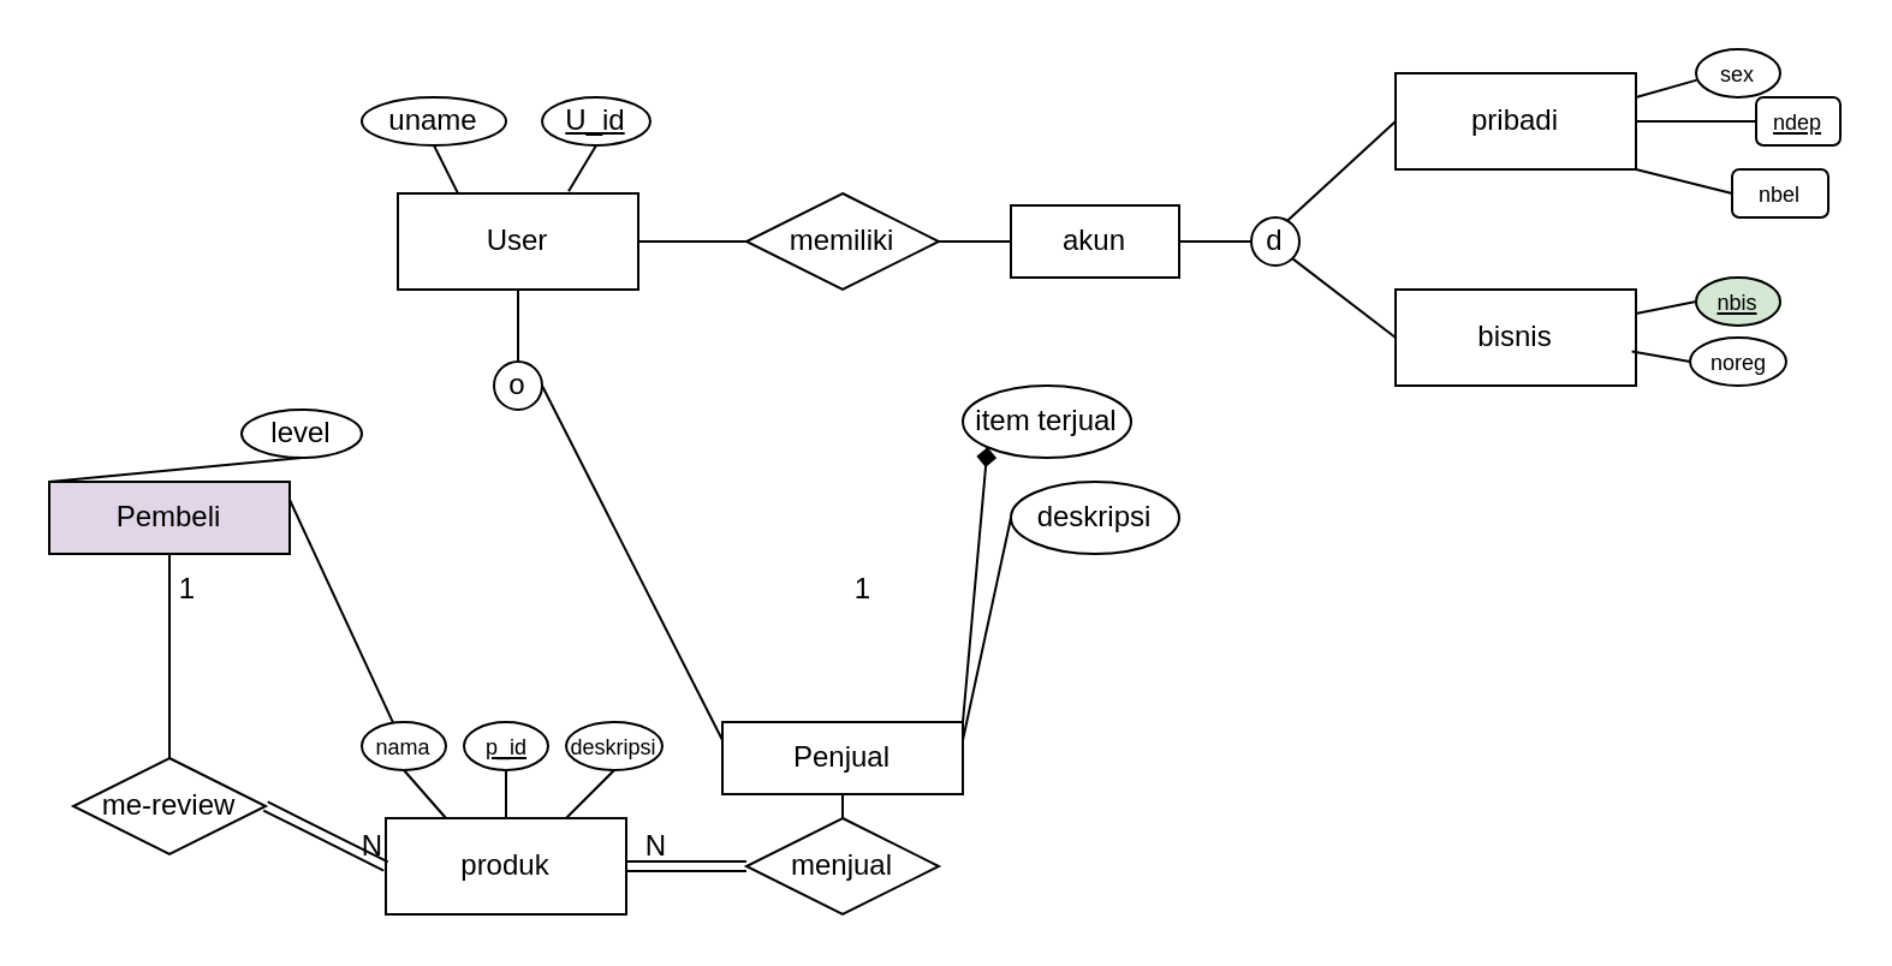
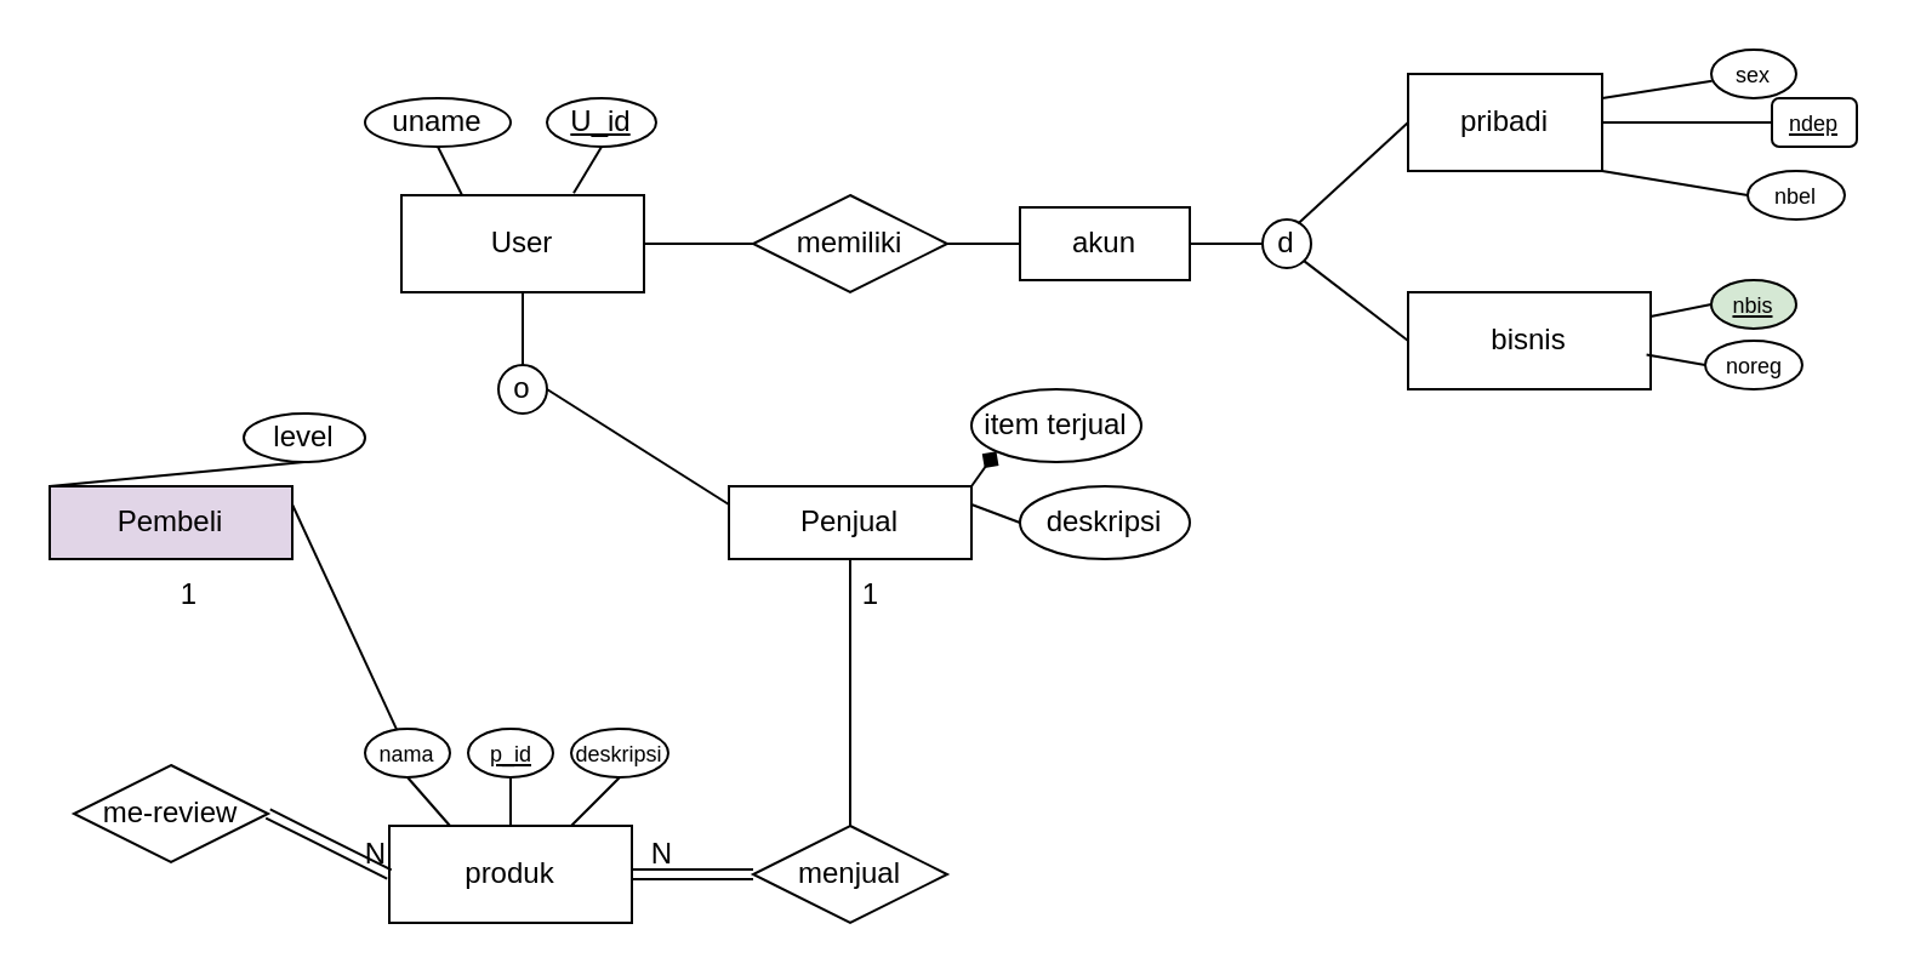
  <mxCell id="0" />
  <mxCell id="1" parent="0" />
  <mxCell id="2" value="User" style="whiteSpace=wrap;html=1;align=center;" parent="1" vertex="1"><mxGeometry x="165" y="80" width="100" height="40" as="geometry" /></mxCell>
  <mxCell id="3" value="Pembeli" style="whiteSpace=wrap;html=1;align=center;fillColor=#e1d5e7;" parent="1" vertex="1"><mxGeometry x="20" y="200" width="100" height="30" as="geometry" /></mxCell>
- <mxCell id="4" value="Penjual" style="whiteSpace=wrap;html=1;align=center;" parent="1" vertex="1"><mxGeometry x="300" y="300" width="100" height="30" as="geometry" /></mxCell>
+ <mxCell id="4" value="Penjual" style="whiteSpace=wrap;html=1;align=center;" parent="1" vertex="1"><mxGeometry x="300" y="200" width="100" height="30" as="geometry" /></mxCell>
  <mxCell id="5" value="uname" style="ellipse;whiteSpace=wrap;html=1;align=center;" parent="1" vertex="1"><mxGeometry x="150" y="40" width="60" height="20" as="geometry" /></mxCell>
  <mxCell id="6" value="U_id" style="ellipse;whiteSpace=wrap;html=1;align=center;fontStyle=4;" parent="1" vertex="1"><mxGeometry x="225" y="40" width="45" height="20" as="geometry" /></mxCell>
  <mxCell id="7" value="" style="endArrow=none;html=1;rounded=0;entryX=0.5;entryY=1;entryDx=0;entryDy=0;exitX=0.71;exitY=-0.021;exitDx=0;exitDy=0;exitPerimeter=0;" parent="1" source="2" target="6" edge="1"><mxGeometry relative="1" as="geometry"><mxPoint x="360" y="85" as="sourcePoint" /><mxPoint x="520" y="85" as="targetPoint" /></mxGeometry></mxCell>
  <mxCell id="8" value="" style="endArrow=none;html=1;rounded=0;entryX=0.5;entryY=1;entryDx=0;entryDy=0;exitX=0.25;exitY=0;exitDx=0;exitDy=0;" parent="1" source="2" target="5" edge="1"><mxGeometry relative="1" as="geometry"><mxPoint x="280" y="95" as="sourcePoint" /><mxPoint x="440" y="95" as="targetPoint" /></mxGeometry></mxCell>
  <mxCell id="9" value="item terjual" style="ellipse;whiteSpace=wrap;html=1;align=center;" parent="1" vertex="1"><mxGeometry x="400" y="160" width="70" height="30" as="geometry" /></mxCell>
  <mxCell id="10" value="level" style="ellipse;whiteSpace=wrap;html=1;align=center;" parent="1" vertex="1"><mxGeometry x="100" y="170" width="50" height="20" as="geometry" /></mxCell>
  <mxCell id="11" value="" style="endArrow=none;html=1;rounded=0;exitX=0.5;exitY=1;exitDx=0;exitDy=0;entryX=0;entryY=0;entryDx=0;entryDy=0;" parent="1" source="10" target="3" edge="1"><mxGeometry relative="1" as="geometry"><mxPoint x="90" y="230" as="sourcePoint" /><mxPoint x="250" y="230" as="targetPoint" /></mxGeometry></mxCell>
  <mxCell id="12" value="" style="endArrow=diamond;html=1;rounded=0;entryX=0;entryY=1;entryDx=0;entryDy=0;exitX=1;exitY=0;exitDx=0;exitDy=0;" parent="1" source="4" target="9" edge="1"><mxGeometry relative="1" as="geometry"><mxPoint x="210" y="180" as="sourcePoint" /><mxPoint x="210" y="150" as="targetPoint" /></mxGeometry></mxCell>
  <mxCell id="13" value="deskripsi" style="ellipse;whiteSpace=wrap;html=1;align=center;" parent="1" vertex="1"><mxGeometry x="420" y="200" width="70" height="30" as="geometry" /></mxCell>
  <mxCell id="14" value="" style="endArrow=none;html=1;rounded=0;entryX=0;entryY=0.5;entryDx=0;entryDy=0;exitX=1;exitY=0.25;exitDx=0;exitDy=0;" parent="1" source="4" target="13" edge="1"><mxGeometry relative="1" as="geometry"><mxPoint x="420" y="240" as="sourcePoint" /><mxPoint x="250" y="190" as="targetPoint" /></mxGeometry></mxCell>
  <mxCell id="15" value="produk" style="whiteSpace=wrap;html=1;align=center;" parent="1" vertex="1"><mxGeometry x="160" y="340" width="100" height="40" as="geometry" /></mxCell>
  <mxCell id="16" value="&lt;font style=&quot;font-size: 9px;&quot;&gt;nama&lt;/font&gt;" style="ellipse;whiteSpace=wrap;html=1;align=center;" parent="1" vertex="1"><mxGeometry x="150" y="300" width="35" height="20" as="geometry" /></mxCell>
  <mxCell id="17" value="&lt;font style=&quot;font-size: 9px;&quot;&gt;p_id&lt;/font&gt;" style="ellipse;whiteSpace=wrap;html=1;align=center;fontStyle=4;" parent="1" vertex="1"><mxGeometry x="192.5" y="300" width="35" height="20" as="geometry" /></mxCell>
  <mxCell id="18" value="&lt;font style=&quot;font-size: 9px;&quot;&gt;deskripsi&lt;/font&gt;" style="ellipse;whiteSpace=wrap;html=1;align=center;" parent="1" vertex="1"><mxGeometry x="235" y="300" width="40" height="20" as="geometry" /></mxCell>
  <mxCell id="19" value="" style="endArrow=none;html=1;rounded=0;exitX=0.5;exitY=1;exitDx=0;exitDy=0;entryX=0.25;entryY=0;entryDx=0;entryDy=0;" parent="1" source="16" target="15" edge="1"><mxGeometry relative="1" as="geometry"><mxPoint x="-40" y="160" as="sourcePoint" /><mxPoint x="120" y="160" as="targetPoint" /></mxGeometry></mxCell>
  <mxCell id="20" value="" style="endArrow=none;html=1;rounded=0;exitX=0.5;exitY=1;exitDx=0;exitDy=0;entryX=0.5;entryY=0;entryDx=0;entryDy=0;" parent="1" source="17" target="15" edge="1"><mxGeometry relative="1" as="geometry"><mxPoint x="80" y="220" as="sourcePoint" /><mxPoint x="240" y="220" as="targetPoint" /></mxGeometry></mxCell>
  <mxCell id="21" value="" style="endArrow=none;html=1;rounded=0;exitX=0.5;exitY=1;exitDx=0;exitDy=0;entryX=0.75;entryY=0;entryDx=0;entryDy=0;" parent="1" source="18" target="15" edge="1"><mxGeometry relative="1" as="geometry"><mxPoint x="90" y="60" as="sourcePoint" /><mxPoint x="90" y="100" as="targetPoint" /></mxGeometry></mxCell>
  <mxCell id="22" value="me-review" style="shape=rhombus;perimeter=rhombusPerimeter;whiteSpace=wrap;html=1;align=center;" parent="1" vertex="1"><mxGeometry x="30" y="315" width="80" height="40" as="geometry" /></mxCell>
  <mxCell id="23" value="bisnis" style="whiteSpace=wrap;html=1;align=center;" parent="1" vertex="1"><mxGeometry x="580" y="120" width="100" height="40" as="geometry" /></mxCell>
- <mxCell id="24" value="pribadi" style="whiteSpace=wrap;html=1;align=center;" parent="1" vertex="1"><mxGeometry x="580" y="30" width="100" height="40" as="geometry" /></mxCell>
+ <mxCell id="24" value="pribadi" style="whiteSpace=wrap;html=1;align=center;" parent="1" vertex="1"><mxGeometry x="580" y="30" width="80" height="40" as="geometry" /></mxCell>
  <mxCell id="25" value="o" style="ellipse;whiteSpace=wrap;html=1;aspect=fixed;" vertex="1" parent="1"><mxGeometry x="205" y="150" width="20" height="20" as="geometry" /></mxCell>
  <mxCell id="26" value="" style="endArrow=none;html=1;rounded=0;exitX=0.5;exitY=0;exitDx=0;exitDy=0;entryX=0.5;entryY=1;entryDx=0;entryDy=0;" edge="1" parent="1" source="25" target="2"><mxGeometry width="50" height="50" relative="1" as="geometry"><mxPoint x="80" y="140" as="sourcePoint" /><mxPoint x="130" y="90" as="targetPoint" /></mxGeometry></mxCell>
  <mxCell id="27" value="" style="endArrow=none;html=1;rounded=0;exitX=1;exitY=0.25;exitDx=0;exitDy=0;" edge="1" parent="1" source="3" target="16"><mxGeometry width="50" height="50" relative="1" as="geometry"><mxPoint x="170" y="210" as="sourcePoint" /><mxPoint x="170" y="180" as="targetPoint" /></mxGeometry></mxCell>
  <mxCell id="28" value="" style="endArrow=none;html=1;rounded=0;exitX=1;exitY=0.5;exitDx=0;exitDy=0;entryX=0;entryY=0.25;entryDx=0;entryDy=0;" edge="1" parent="1" source="25" target="4"><mxGeometry width="50" height="50" relative="1" as="geometry"><mxPoint x="197" y="191" as="sourcePoint" /><mxPoint x="265" y="170" as="targetPoint" /></mxGeometry></mxCell>
  <mxCell id="29" value="menjual" style="shape=rhombus;perimeter=rhombusPerimeter;whiteSpace=wrap;html=1;align=center;" vertex="1" parent="1"><mxGeometry x="310" y="340" width="80" height="40" as="geometry" /></mxCell>
  <mxCell id="30" value="" style="endArrow=none;html=1;rounded=0;entryX=0;entryY=0.5;entryDx=0;entryDy=0;" edge="1" parent="1" source="2" target="31"><mxGeometry relative="1" as="geometry"><mxPoint x="265" y="100" as="sourcePoint" /><mxPoint x="340" y="100" as="targetPoint" /></mxGeometry></mxCell>
  <mxCell id="31" value="memiliki" style="shape=rhombus;perimeter=rhombusPerimeter;whiteSpace=wrap;html=1;align=center;" vertex="1" parent="1"><mxGeometry x="310" y="80" width="80" height="40" as="geometry" /></mxCell>
  <mxCell id="32" value="d" style="ellipse;whiteSpace=wrap;html=1;aspect=fixed;" vertex="1" parent="1"><mxGeometry x="520" y="90" width="20" height="20" as="geometry" /></mxCell>
  <mxCell id="33" value="" style="endArrow=none;html=1;rounded=0;entryX=0;entryY=0.5;entryDx=0;entryDy=0;exitX=1;exitY=1;exitDx=0;exitDy=0;" edge="1" source="32" parent="1" target="23"><mxGeometry width="50" height="50" relative="1" as="geometry"><mxPoint x="470" y="102" as="sourcePoint" /><mxPoint x="545" y="150" as="targetPoint" /></mxGeometry></mxCell>
  <mxCell id="34" value="" style="endArrow=none;html=1;rounded=0;entryX=0;entryY=0.5;entryDx=0;entryDy=0;exitX=1;exitY=0.5;exitDx=0;exitDy=0;" edge="1" target="32" parent="1" source="36"><mxGeometry width="50" height="50" relative="1" as="geometry"><mxPoint x="490" y="100" as="sourcePoint" /><mxPoint x="415" y="122" as="targetPoint" /></mxGeometry></mxCell>
  <mxCell id="35" value="" style="endArrow=none;html=1;rounded=0;entryX=0;entryY=0.5;entryDx=0;entryDy=0;exitX=0.737;exitY=0.079;exitDx=0;exitDy=0;exitPerimeter=0;" edge="1" source="32" parent="1" target="24"><mxGeometry width="50" height="50" relative="1" as="geometry"><mxPoint x="470" y="90" as="sourcePoint" /><mxPoint x="460" y="62" as="targetPoint" /></mxGeometry></mxCell>
  <mxCell id="36" value="akun" style="whiteSpace=wrap;html=1;align=center;" vertex="1" parent="1"><mxGeometry x="420" y="85" width="70" height="30" as="geometry" /></mxCell>
  <mxCell id="37" value="&lt;font style=&quot;font-size: 9px;&quot;&gt;sex&lt;/font&gt;" style="ellipse;whiteSpace=wrap;html=1;align=center;" vertex="1" parent="1"><mxGeometry x="705" y="20" width="35" height="20" as="geometry" /></mxCell>
  <mxCell id="38" value="&lt;font style=&quot;font-size: 9px;&quot;&gt;ndep&lt;/font&gt;" style="whiteSpace=wrap;html=1;align=center;fontStyle=4;rounded=1;" vertex="1" parent="1"><mxGeometry x="730" y="40" width="35" height="20" as="geometry" /></mxCell>
- <mxCell id="39" value="&lt;font style=&quot;font-size: 9px;&quot;&gt;nbel&lt;/font&gt;" style="whiteSpace=wrap;html=1;align=center;rounded=1;" vertex="1" parent="1"><mxGeometry x="720" y="70" width="40" height="20" as="geometry" /></mxCell>
+ <mxCell id="39" value="&lt;font style=&quot;font-size: 9px;&quot;&gt;nbel&lt;/font&gt;" style="ellipse;whiteSpace=wrap;html=1;align=center;" vertex="1" parent="1"><mxGeometry x="720" y="70" width="40" height="20" as="geometry" /></mxCell>
  <mxCell id="40" value="" style="endArrow=none;html=1;rounded=0;exitX=0;exitY=0.5;exitDx=0;exitDy=0;entryX=1;entryY=1;entryDx=0;entryDy=0;" edge="1" source="39" parent="1" target="24"><mxGeometry relative="1" as="geometry"><mxPoint x="600" y="-240" as="sourcePoint" /><mxPoint x="745" y="40" as="targetPoint" /></mxGeometry></mxCell>
  <mxCell id="41" value="" style="endArrow=none;html=1;rounded=0;exitX=0;exitY=0.5;exitDx=0;exitDy=0;entryX=1;entryY=0.5;entryDx=0;entryDy=0;" edge="1" source="38" parent="1" target="24"><mxGeometry relative="1" as="geometry"><mxPoint x="590" y="-80" as="sourcePoint" /><mxPoint x="720" y="40" as="targetPoint" /></mxGeometry></mxCell>
  <mxCell id="42" value="" style="endArrow=none;html=1;rounded=0;exitX=0.01;exitY=0.641;exitDx=0;exitDy=0;entryX=1;entryY=0.25;entryDx=0;entryDy=0;exitPerimeter=0;" edge="1" source="37" parent="1" target="24"><mxGeometry relative="1" as="geometry"><mxPoint x="470" y="-140" as="sourcePoint" /><mxPoint x="695" y="40" as="targetPoint" /></mxGeometry></mxCell>
  <mxCell id="43" value="&lt;font style=&quot;font-size: 9px;&quot;&gt;noreg&lt;/font&gt;" style="ellipse;whiteSpace=wrap;html=1;align=center;" vertex="1" parent="1"><mxGeometry x="702.5" y="140" width="40" height="20" as="geometry" /></mxCell>
  <mxCell id="44" value="" style="endArrow=none;html=1;rounded=0;exitX=0;exitY=0.5;exitDx=0;exitDy=0;entryX=0.983;entryY=0.644;entryDx=0;entryDy=0;entryPerimeter=0;" edge="1" source="43" parent="1" target="23"><mxGeometry relative="1" as="geometry"><mxPoint x="630" y="-140" as="sourcePoint" /><mxPoint x="710" y="170" as="targetPoint" /></mxGeometry></mxCell>
  <mxCell id="45" value="&lt;font style=&quot;font-size: 9px;&quot;&gt;nbis&lt;/font&gt;" style="ellipse;whiteSpace=wrap;html=1;align=center;fontStyle=4;fillColor=#d5e8d4;" vertex="1" parent="1"><mxGeometry x="705" y="115" width="35" height="20" as="geometry" /></mxCell>
  <mxCell id="46" value="" style="endArrow=none;html=1;rounded=0;exitX=0;exitY=0.5;exitDx=0;exitDy=0;entryX=1;entryY=0.25;entryDx=0;entryDy=0;" edge="1" source="45" parent="1" target="23"><mxGeometry relative="1" as="geometry"><mxPoint x="620" y="20" as="sourcePoint" /><mxPoint x="710" y="150" as="targetPoint" /></mxGeometry></mxCell>
- <mxCell id="47" value="" style="endArrow=none;html=1;rounded=0;exitX=0.5;exitY=1;exitDx=0;exitDy=0;entryX=0.5;entryY=0;entryDx=0;entryDy=0;" edge="1" parent="1" source="3" target="22"><mxGeometry relative="1" as="geometry"><mxPoint x="-50" y="280" as="sourcePoint" /><mxPoint x="110" y="280" as="targetPoint" /></mxGeometry></mxCell>
  <mxCell id="48" value="" style="shape=link;html=1;rounded=0;entryX=0;entryY=0.5;entryDx=0;entryDy=0;exitX=1;exitY=0.5;exitDx=0;exitDy=0;" edge="1" parent="1" source="22" target="15"><mxGeometry relative="1" as="geometry"><mxPoint x="-10" y="400" as="sourcePoint" /><mxPoint x="150" y="400" as="targetPoint" /></mxGeometry></mxCell>
  <mxCell id="49" value="N" style="resizable=0;html=1;whiteSpace=wrap;align=right;verticalAlign=bottom;" connectable="0" vertex="1" parent="48"><mxGeometry x="1" relative="1" as="geometry" /></mxCell>
  <mxCell id="50" value="1" style="resizable=0;html=1;whiteSpace=wrap;align=right;verticalAlign=bottom;" connectable="0" vertex="1" parent="48"><mxGeometry x="1" relative="1" as="geometry"><mxPoint x="-78" y="-107" as="offset" /></mxGeometry></mxCell>
  <mxCell id="51" value="" style="endArrow=none;html=1;rounded=0;entryX=0;entryY=0.5;entryDx=0;entryDy=0;exitX=1;exitY=0.5;exitDx=0;exitDy=0;" edge="1" parent="1" source="31" target="36"><mxGeometry relative="1" as="geometry"><mxPoint x="330" y="70" as="sourcePoint" /><mxPoint x="490" y="70" as="targetPoint" /></mxGeometry></mxCell>
  <mxCell id="52" value="" style="endArrow=none;html=1;rounded=0;exitX=0.5;exitY=1;exitDx=0;exitDy=0;entryX=0.5;entryY=0;entryDx=0;entryDy=0;" edge="1" parent="1" source="4" target="29"><mxGeometry relative="1" as="geometry"><mxPoint x="490" y="260" as="sourcePoint" /><mxPoint x="490" y="370" as="targetPoint" /></mxGeometry></mxCell>
  <mxCell id="53" value="" style="shape=link;html=1;rounded=0;entryX=0;entryY=0.5;entryDx=0;entryDy=0;exitX=1;exitY=0.5;exitDx=0;exitDy=0;" edge="1" parent="1" source="15" target="29"><mxGeometry relative="1" as="geometry"><mxPoint x="450" y="380" as="sourcePoint" /><mxPoint x="500" y="380" as="targetPoint" /></mxGeometry></mxCell>
  <mxCell id="54" value="N" style="resizable=0;html=1;whiteSpace=wrap;align=right;verticalAlign=bottom;" connectable="0" vertex="1" parent="53"><mxGeometry x="1" relative="1" as="geometry"><mxPoint x="-32" as="offset" /></mxGeometry></mxCell>
  <mxCell id="55" value="1" style="resizable=0;html=1;whiteSpace=wrap;align=right;verticalAlign=bottom;" connectable="0" vertex="1" parent="53"><mxGeometry x="1" relative="1" as="geometry"><mxPoint x="53" y="-107" as="offset" /></mxGeometry></mxCell>
